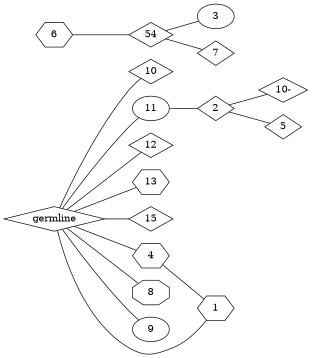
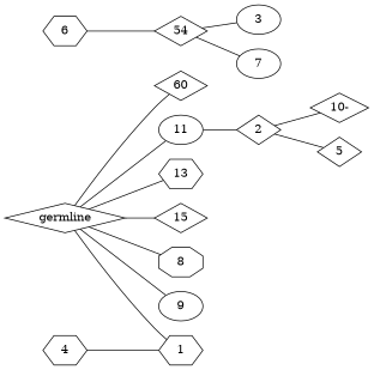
  graph {
    rankdir=LR
    node [shape=diamond]
    n1 [label=germline]
-   n2 [label=10]
+   n2 [label=60]
    n3 [label=11 shape=ellipse]
-   n4 [label=12]
    n5 [label=13 shape=hexagon]
    n6 [label=15]
    n7 [label=4 shape=hexagon]
    n8 [label=8 shape=octagon]
    n9 [label=9 shape=ellipse]
    n10 [label=1 shape=hexagon]
    n11 [label=2]
    n12 [label=6 shape=hexagon]
    n13 [label=54]
    n14 [label="10-"]
    n15 [label=5]
    n16 [label=3 shape=ellipse]
-   n17 [label=7]
+   n17 [label=7 shape=ellipse]
    n1 -- n2
    n1 -- n3
-   n1 -- n4
    n1 -- n5
    n1 -- n6
-   n1 -- n7
    n1 -- n8
    n1 -- n9
    n1 -- n10
    n3 -- n11
    n7 -- n10
    n11 -- n14
    n11 -- n15
    n12 -- n13
    n13 -- n16
    n13 -- n17
  }
